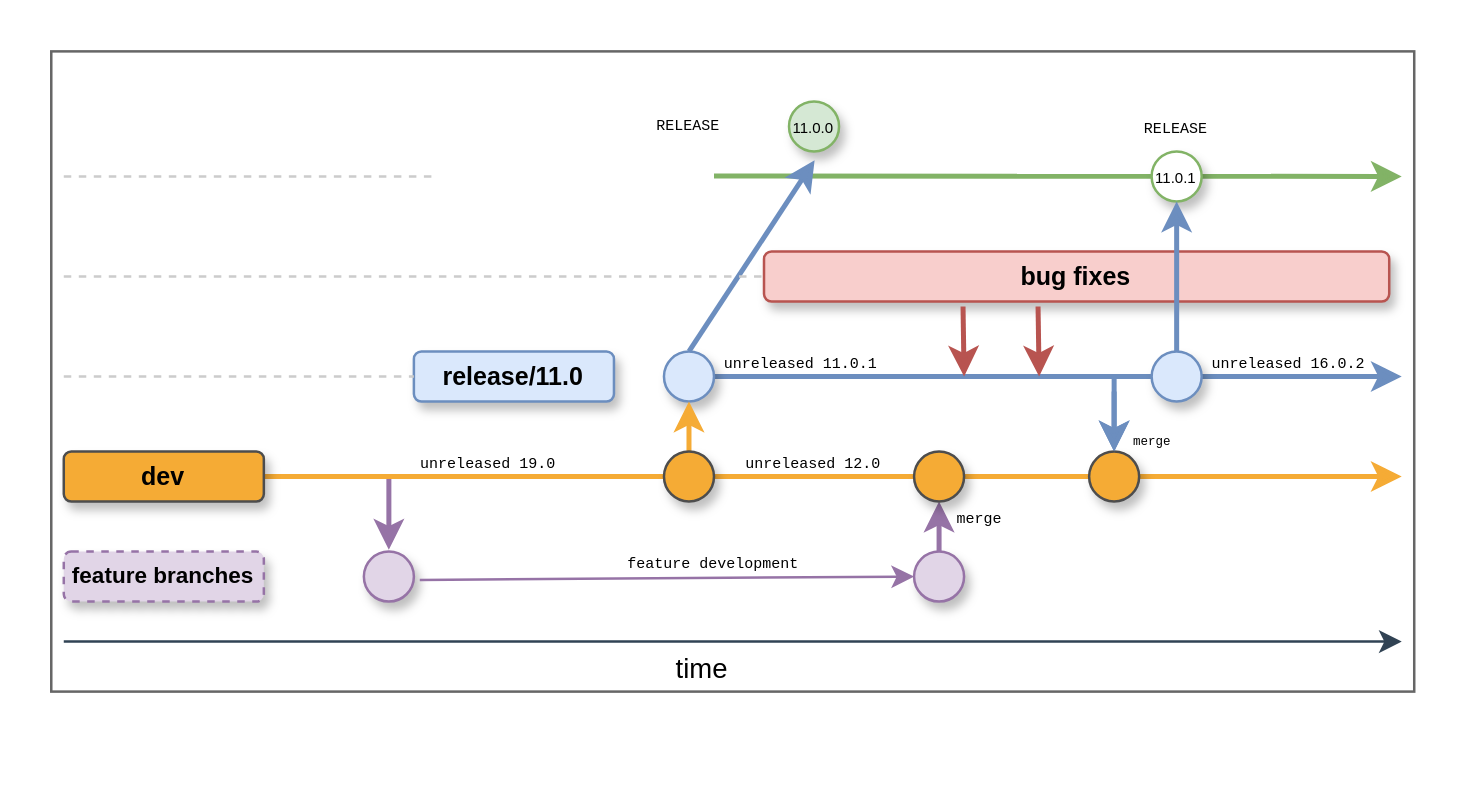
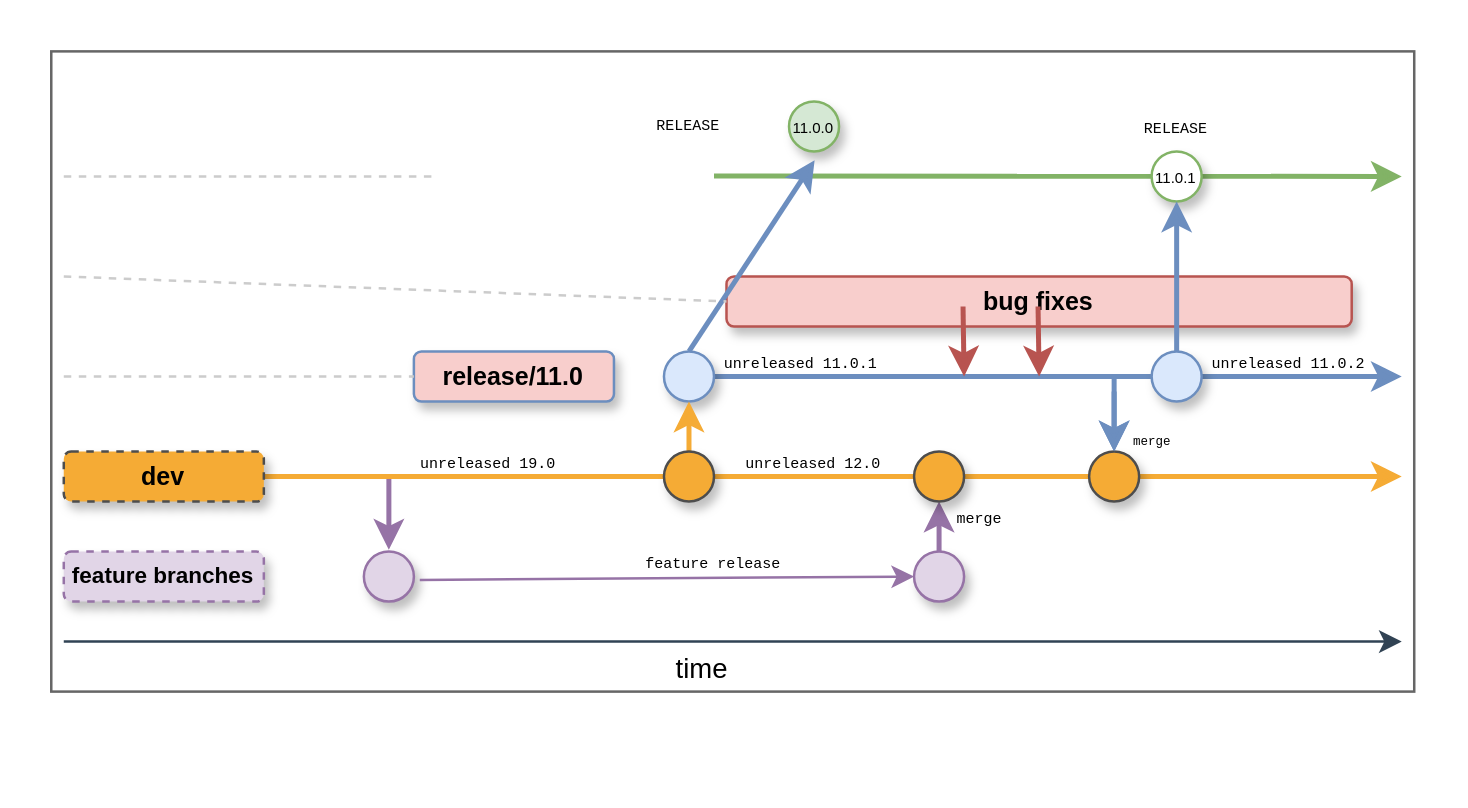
  <mxCell id="0" />
  <mxCell id="1" parent="0" />
  <mxCell id="2" value="" style="group" vertex="1" connectable="0" parent="1"><mxGeometry x="20" y="20" width="545" height="256" as="geometry" /></mxCell>
  <mxCell id="3" value="" style="rounded=0;whiteSpace=wrap;html=1;fontSize=5;fillColor=#FFFFFF;strokeColor=#666666;" vertex="1" parent="2"><mxGeometry width="545" height="256" as="geometry" /></mxCell>
  <mxCell id="4" value="&lt;br&gt;&lt;b&gt;&lt;br&gt;&lt;/b&gt;" style="endArrow=classic;html=1;strokeWidth=2;strokeColor=#82b366;shadow=0;sketch=0;exitX=1;exitY=0.5;exitDx=0;exitDy=0;fillColor=#d5e8d4;" parent="2" edge="1"><mxGeometry x="-0.035" width="50" height="50" relative="1" as="geometry"><mxPoint x="265" y="49.8" as="sourcePoint" /><mxPoint x="540" y="50" as="targetPoint" /><mxPoint as="offset" /></mxGeometry></mxCell>
  <mxCell id="5" value="&lt;br&gt;&lt;b&gt;&lt;br&gt;&lt;/b&gt;" style="endArrow=classic;html=1;strokeWidth=2;strokeColor=#6c8ebf;shadow=0;sketch=0;fillColor=#dae8fc;entryX=0.5;entryY=0;entryDx=0;entryDy=0;" edge="1" parent="2" target="40"><mxGeometry x="-0.035" width="50" height="50" relative="1" as="geometry"><mxPoint x="425" y="131" as="sourcePoint" /><mxPoint x="425" y="160" as="targetPoint" /><mxPoint as="offset" /></mxGeometry></mxCell>
  <mxCell id="6" value="&lt;br&gt;&lt;b&gt;&lt;br&gt;&lt;/b&gt;" style="endArrow=classic;html=1;strokeWidth=2;strokeColor=#6c8ebf;shadow=0;sketch=0;exitX=1;exitY=0.5;exitDx=0;exitDy=0;fillColor=#dae8fc;" parent="2" source="18" edge="1"><mxGeometry x="-0.035" width="50" height="50" relative="1" as="geometry"><mxPoint x="265" y="130" as="sourcePoint" /><mxPoint x="540" y="130" as="targetPoint" /><mxPoint as="offset" /></mxGeometry></mxCell>
  <mxCell id="7" value="merge" style="edgeLabel;html=1;align=center;verticalAlign=middle;resizable=0;points=[];fontSize=5;fontFamily=Courier New;" vertex="1" connectable="0" parent="2"><mxGeometry x="350.002" y="280.999" as="geometry"><mxPoint x="89" y="-125" as="offset" /></mxGeometry></mxCell>
  <mxCell id="8" value="&lt;br&gt;&lt;b&gt;&lt;br&gt;&lt;/b&gt;" style="endArrow=classic;html=1;strokeWidth=2;strokeColor=#9673a6;shadow=0;sketch=0;fillColor=#e1d5e7;exitX=0;exitY=0;exitDx=0;exitDy=0;entryX=0.499;entryY=-0.038;entryDx=0;entryDy=0;entryPerimeter=0;" parent="2" target="14" edge="1"><mxGeometry x="-0.035" width="50" height="50" relative="1" as="geometry"><mxPoint x="135" y="170" as="sourcePoint" /><mxPoint x="135" y="203" as="targetPoint" /><mxPoint as="offset" /></mxGeometry></mxCell>
  <mxCell id="9" value="&lt;br&gt;&lt;b&gt;&lt;br&gt;&lt;/b&gt;" style="endArrow=classic;html=1;strokeWidth=2;strokeColor=#f5ab35;shadow=0;sketch=0;exitX=1;exitY=0.5;exitDx=0;exitDy=0;" parent="2" source="11" edge="1"><mxGeometry x="-0.035" width="50" height="50" relative="1" as="geometry"><mxPoint x="405" y="170" as="sourcePoint" /><mxPoint x="540" y="170" as="targetPoint" /><mxPoint as="offset" /></mxGeometry></mxCell>
  <mxCell id="10" value="time" style="endArrow=classic;html=1;strokeWidth=1;strokeColor=#314354;shadow=0;sketch=0;fillColor=#647687;rounded=0;" parent="2" edge="1"><mxGeometry x="-0.047" y="-11" width="50" height="50" relative="1" as="geometry"><mxPoint x="5" y="236" as="sourcePoint" /><mxPoint x="540" y="236" as="targetPoint" /><mxPoint as="offset" /></mxGeometry></mxCell>
- <mxCell id="11" value="&lt;b style=&quot;font-size: 10px;&quot;&gt;dev&lt;/b&gt;" style="rounded=1;whiteSpace=wrap;html=1;fillColor=#f5ab35;shadow=1;strokeColor=#4D4D4D;verticalAlign=middle;fontSize=10;" parent="2" vertex="1"><mxGeometry x="5" y="160" width="80" height="20" as="geometry" /></mxCell>
+ <mxCell id="11" value="&lt;b style=&quot;font-size: 10px;&quot;&gt;dev&lt;/b&gt;" style="rounded=1;whiteSpace=wrap;html=1;fillColor=#f5ab35;shadow=1;strokeColor=#4D4D4D;verticalAlign=middle;fontSize=10;dashed=1;" parent="2" vertex="1"><mxGeometry x="5" y="160" width="80" height="20" as="geometry" /></mxCell>
  <mxCell id="12" value="&lt;b style=&quot;font-size: 9px;&quot;&gt;feature branches&lt;/b&gt;" style="rounded=1;whiteSpace=wrap;html=1;fillColor=#e1d5e7;shadow=1;strokeColor=#9673a6;verticalAlign=middle;fontSize=9;dashed=1;" parent="2" vertex="1"><mxGeometry x="5" y="200" width="80" height="20" as="geometry" /></mxCell>
  <mxCell id="13" value="" style="ellipse;whiteSpace=wrap;html=1;rounded=1;shadow=1;strokeColor=#9673a6;fillColor=#e1d5e7;" parent="2" vertex="1"><mxGeometry x="345" y="200" width="20" height="20" as="geometry" /></mxCell>
  <mxCell id="14" value="" style="ellipse;whiteSpace=wrap;html=1;rounded=1;shadow=1;strokeColor=#9673a6;fillColor=#e1d5e7;" parent="2" vertex="1"><mxGeometry x="125" y="200" width="20" height="20" as="geometry" /></mxCell>
  <mxCell id="15" value="&lt;br&gt;&lt;b&gt;&lt;br&gt;&lt;/b&gt;" style="endArrow=classic;html=1;strokeWidth=1;strokeColor=#9673a6;shadow=0;sketch=0;fillColor=#e1d5e7;entryX=0;entryY=0.5;entryDx=0;entryDy=0;exitX=1.117;exitY=0.567;exitDx=0;exitDy=0;exitPerimeter=0;" parent="2" source="14" target="13" edge="1"><mxGeometry x="-0.035" width="50" height="50" relative="1" as="geometry"><mxPoint x="175" y="210" as="sourcePoint" /><mxPoint x="375" y="210" as="targetPoint" /><mxPoint as="offset" /></mxGeometry></mxCell>
- <mxCell id="16" value="&lt;b style=&quot;font-size: 10px;&quot;&gt;release/11.0&lt;/b&gt;" style="rounded=1;whiteSpace=wrap;html=1;fillColor=#dae8fc;shadow=1;strokeColor=#6c8ebf;verticalAlign=middle;fontSize=10;" parent="2" vertex="1"><mxGeometry x="145" y="120" width="80" height="20" as="geometry" /></mxCell>
+ <mxCell id="16" value="&lt;b style=&quot;font-size: 10px;&quot;&gt;release/11.0&lt;/b&gt;" style="rounded=1;whiteSpace=wrap;html=1;fillColor=#f8cecc;shadow=1;strokeColor=#6c8ebf;verticalAlign=middle;fontSize=10;" parent="2" vertex="1"><mxGeometry x="145" y="120" width="80" height="20" as="geometry" /></mxCell>
  <mxCell id="17" value="unreleased 19.0" style="text;html=1;strokeColor=none;fillColor=none;align=center;verticalAlign=middle;whiteSpace=wrap;rounded=0;shadow=1;fontSize=6;fontStyle=0;fontFamily=Courier New;" parent="2" vertex="1"><mxGeometry x="145" y="160" width="60" height="10" as="geometry" /></mxCell>
  <mxCell id="18" value="" style="ellipse;whiteSpace=wrap;html=1;rounded=1;shadow=1;strokeColor=#6c8ebf;fillColor=#dae8fc;verticalAlign=middle;fontSize=4;fontStyle=1;spacing=2;spacingTop=-1;" parent="2" vertex="1"><mxGeometry x="245" y="120" width="20" height="20" as="geometry" /></mxCell>
  <mxCell id="19" value="&lt;br&gt;&lt;b&gt;&lt;br&gt;&lt;/b&gt;" style="endArrow=classic;html=1;strokeWidth=2;shadow=0;sketch=0;fillColor=#fff2cc;entryX=0.5;entryY=1;entryDx=0;entryDy=0;strokeColor=#F5AB35;" parent="2" target="18" edge="1"><mxGeometry x="-0.035" width="50" height="50" relative="1" as="geometry"><mxPoint x="255" y="170" as="sourcePoint" /><mxPoint x="117.929" y="212.929" as="targetPoint" /><mxPoint as="offset" /></mxGeometry></mxCell>
- <mxCell id="20" value="&lt;b style=&quot;font-size: 10px&quot;&gt;bug fixes&lt;/b&gt;" style="rounded=1;whiteSpace=wrap;html=1;fillColor=#f8cecc;shadow=1;strokeColor=#b85450;verticalAlign=middle;fontSize=10;" parent="2" vertex="1"><mxGeometry x="285" y="80" width="250" height="20" as="geometry" /></mxCell>
+ <mxCell id="20" value="&lt;b style=&quot;font-size: 10px&quot;&gt;bug fixes&lt;/b&gt;" style="rounded=1;whiteSpace=wrap;html=1;fillColor=#f8cecc;shadow=1;strokeColor=#b85450;verticalAlign=middle;fontSize=10;" parent="2" vertex="1"><mxGeometry x="270" y="90" width="250" height="20" as="geometry" /></mxCell>
  <mxCell id="21" value="unreleased 11.0.1" style="text;html=1;strokeColor=none;fillColor=none;align=center;verticalAlign=middle;whiteSpace=wrap;rounded=0;shadow=1;fontSize=6;fontStyle=0;fontFamily=Courier New;" parent="2" vertex="1"><mxGeometry x="265" y="120" width="70" height="10" as="geometry" /></mxCell>
  <mxCell id="22" value="&lt;font style=&quot;font-size: 6px&quot;&gt;11.0.0&lt;/font&gt;" style="ellipse;whiteSpace=wrap;html=1;rounded=1;shadow=1;strokeColor=#82b366;fillColor=#d5e8d4;verticalAlign=middle;fontSize=6;spacingTop=1;" parent="2" vertex="1"><mxGeometry x="295" y="20" width="20" height="20" as="geometry" /></mxCell>
  <mxCell id="23" value="&lt;br&gt;&lt;b&gt;&lt;br&gt;&lt;/b&gt;" style="endArrow=classic;html=1;strokeWidth=2;strokeColor=#6c8ebf;shadow=0;sketch=0;fillColor=#dae8fc;entryX=0.512;entryY=1.176;entryDx=0;entryDy=0;entryPerimeter=0;exitX=0.5;exitY=0;exitDx=0;exitDy=0;" parent="2" source="18" target="22" edge="1"><mxGeometry x="-0.035" width="50" height="50" relative="1" as="geometry"><mxPoint x="215" y="180" as="sourcePoint" /><mxPoint x="257" y="149.66" as="targetPoint" /><mxPoint as="offset" /></mxGeometry></mxCell>
  <mxCell id="24" value="" style="endArrow=none;dashed=1;html=1;entryX=0;entryY=0.5;entryDx=0;entryDy=0;strokeColor=#CCCCCC;" parent="2" target="16" edge="1"><mxGeometry width="50" height="50" relative="1" as="geometry"><mxPoint x="5" y="130" as="sourcePoint" /><mxPoint x="215" y="120" as="targetPoint" /></mxGeometry></mxCell>
  <mxCell id="25" value="" style="endArrow=none;dashed=1;html=1;entryX=0;entryY=0.5;entryDx=0;entryDy=0;strokeColor=#CCCCCC;" parent="2" target="20" edge="1"><mxGeometry width="50" height="50" relative="1" as="geometry"><mxPoint x="5" y="90" as="sourcePoint" /><mxPoint x="270" y="89.83" as="targetPoint" /></mxGeometry></mxCell>
  <mxCell id="26" value="" style="endArrow=none;dashed=1;html=1;strokeColor=#CCCCCC;" parent="2" edge="1"><mxGeometry width="50" height="50" relative="1" as="geometry"><mxPoint x="5" y="50" as="sourcePoint" /><mxPoint x="155" y="50" as="targetPoint" /></mxGeometry></mxCell>
  <mxCell id="27" value="&lt;br&gt;&lt;b&gt;&lt;br&gt;&lt;/b&gt;" style="endArrow=classic;html=1;strokeWidth=2;strokeColor=#b85450;shadow=0;sketch=0;fillColor=#f8cecc;exitX=0.479;exitY=1.1;exitDx=0;exitDy=0;exitPerimeter=0;" parent="2" edge="1"><mxGeometry x="-0.035" width="50" height="50" relative="1" as="geometry"><mxPoint x="364.58" y="102" as="sourcePoint" /><mxPoint x="365" y="130" as="targetPoint" /><mxPoint as="offset" /></mxGeometry></mxCell>
  <mxCell id="28" value="" style="ellipse;whiteSpace=wrap;html=1;rounded=1;shadow=1;strokeColor=#6c8ebf;fillColor=#dae8fc;verticalAlign=middle;fontSize=4;fontStyle=1;spacingTop=-1;" parent="2" vertex="1"><mxGeometry x="440" y="120" width="20" height="20" as="geometry" /></mxCell>
  <mxCell id="29" value="RELEASE " style="text;html=1;strokeColor=none;fillColor=none;align=center;verticalAlign=middle;whiteSpace=wrap;rounded=0;fontFamily=Courier New;fontSize=6;" parent="2" vertex="1"><mxGeometry x="235" y="20" width="40" height="20" as="geometry" /></mxCell>
  <mxCell id="30" value="&lt;font style=&quot;font-size: 6px&quot;&gt;11.0.1&lt;/font&gt;" style="ellipse;whiteSpace=wrap;html=1;rounded=1;shadow=1;strokeColor=#82b366;fillColor=#ffffff;verticalAlign=middle;fontSize=6;spacingTop=1;" parent="2" vertex="1"><mxGeometry x="440" y="40" width="20" height="20" as="geometry" /></mxCell>
  <mxCell id="31" value="RELEASE " style="text;html=1;strokeColor=none;fillColor=none;align=center;verticalAlign=middle;whiteSpace=wrap;rounded=0;fontFamily=Courier New;fontSize=6;" parent="2" vertex="1"><mxGeometry x="430" y="21" width="40" height="20" as="geometry" /></mxCell>
  <mxCell id="32" value="unreleased 12.0" style="text;html=1;strokeColor=none;fillColor=none;align=center;verticalAlign=middle;whiteSpace=wrap;rounded=0;shadow=1;fontSize=6;fontStyle=0;fontFamily=Courier New;" parent="2" vertex="1"><mxGeometry x="275" y="160" width="60" height="10" as="geometry" /></mxCell>
- <mxCell id="33" value="feature development" style="text;html=1;strokeColor=none;fillColor=none;align=center;verticalAlign=middle;whiteSpace=wrap;rounded=0;shadow=1;fontSize=6;fontStyle=0;fontFamily=Courier New;" parent="2" vertex="1"><mxGeometry x="215" y="200" width="100" height="10" as="geometry" /></mxCell>
+ <mxCell id="33" value="feature release" style="text;html=1;strokeColor=none;fillColor=none;align=center;verticalAlign=middle;whiteSpace=wrap;rounded=0;shadow=1;fontSize=6;fontStyle=0;fontFamily=Courier New;" parent="2" vertex="1"><mxGeometry x="215" y="200" width="100" height="10" as="geometry" /></mxCell>
  <mxCell id="34" value="&lt;br&gt;&lt;b&gt;&lt;br&gt;&lt;/b&gt;" style="endArrow=classic;html=1;strokeWidth=2;strokeColor=#b85450;shadow=0;sketch=0;fillColor=#f8cecc;exitX=0.479;exitY=1.1;exitDx=0;exitDy=0;exitPerimeter=0;" parent="2" edge="1"><mxGeometry x="-0.035" width="50" height="50" relative="1" as="geometry"><mxPoint x="394.58" y="102" as="sourcePoint" /><mxPoint x="395" y="130" as="targetPoint" /><mxPoint as="offset" /></mxGeometry></mxCell>
  <mxCell id="35" value="&lt;br&gt;&lt;b&gt;&lt;br&gt;&lt;/b&gt;" style="endArrow=classic;html=1;strokeWidth=2;strokeColor=#6c8ebf;shadow=0;sketch=0;fillColor=#dae8fc;entryX=0.5;entryY=1;entryDx=0;entryDy=0;exitX=0.5;exitY=0;exitDx=0;exitDy=0;" edge="1" parent="2" source="28" target="30"><mxGeometry x="-0.035" width="50" height="50" relative="1" as="geometry"><mxPoint x="455" y="116.48" as="sourcePoint" /><mxPoint x="455.24" y="60.0" as="targetPoint" /><mxPoint as="offset" /></mxGeometry></mxCell>
  <mxCell id="36" value="" style="ellipse;whiteSpace=wrap;html=1;rounded=1;shadow=1;strokeColor=#4D4D4D;fillColor=#f5ab35;" vertex="1" parent="2"><mxGeometry x="245" y="160" width="20" height="20" as="geometry" /></mxCell>
  <mxCell id="37" value="&lt;br&gt;&lt;b&gt;&lt;br&gt;&lt;/b&gt;" style="endArrow=classic;html=1;strokeWidth=2;strokeColor=#9673a6;shadow=0;sketch=0;fillColor=#e1d5e7;exitX=0.5;exitY=0;exitDx=0;exitDy=0;entryX=0.5;entryY=1;entryDx=0;entryDy=0;" edge="1" parent="2" source="13" target="39"><mxGeometry x="-0.035" width="50" height="50" relative="1" as="geometry"><mxPoint x="395" y="200" as="sourcePoint" /><mxPoint x="395" y="176" as="targetPoint" /><mxPoint as="offset" /></mxGeometry></mxCell>
  <mxCell id="38" value="merge" style="edgeLabel;html=1;align=center;verticalAlign=middle;resizable=0;points=[];fontSize=6;fontFamily=Courier New;" vertex="1" connectable="0" parent="37"><mxGeometry x="-0.567" y="-1" relative="1" as="geometry"><mxPoint x="14" y="-9.58" as="offset" /></mxGeometry></mxCell>
  <mxCell id="39" value="" style="ellipse;whiteSpace=wrap;html=1;rounded=1;shadow=1;strokeColor=#4D4D4D;fillColor=#f5ab35;" vertex="1" parent="2"><mxGeometry x="345" y="160" width="20" height="20" as="geometry" /></mxCell>
  <mxCell id="40" value="" style="ellipse;whiteSpace=wrap;html=1;rounded=1;shadow=1;strokeColor=#4D4D4D;fillColor=#f5ab35;" vertex="1" parent="2"><mxGeometry x="415" y="160" width="20" height="20" as="geometry" /></mxCell>
  <mxCell id="41" value="&lt;br&gt;&lt;b&gt;&lt;br&gt;&lt;/b&gt;" style="endArrow=classic;html=1;strokeWidth=2;strokeColor=#6c8ebf;shadow=0;sketch=0;fillColor=#dae8fc;entryX=0.5;entryY=0;entryDx=0;entryDy=0;" edge="1" parent="2" target="40"><mxGeometry x="-0.035" width="50" height="50" relative="1" as="geometry"><mxPoint x="425" y="136" as="sourcePoint" /><mxPoint x="425" y="160" as="targetPoint" /><mxPoint as="offset" /></mxGeometry></mxCell>
- <mxCell id="42" value="unreleased 16.0.2" style="text;html=1;strokeColor=none;fillColor=none;align=center;verticalAlign=middle;whiteSpace=wrap;rounded=0;shadow=1;fontSize=6;fontStyle=0;fontFamily=Courier New;" vertex="1" parent="2"><mxGeometry x="460" y="120" width="70" height="10" as="geometry" /></mxCell>
+ <mxCell id="42" value="unreleased 11.0.2" style="text;html=1;strokeColor=none;fillColor=none;align=center;verticalAlign=middle;whiteSpace=wrap;rounded=0;shadow=1;fontSize=6;fontStyle=0;fontFamily=Courier New;" vertex="1" parent="2"><mxGeometry x="460" y="120" width="70" height="10" as="geometry" /></mxCell>
